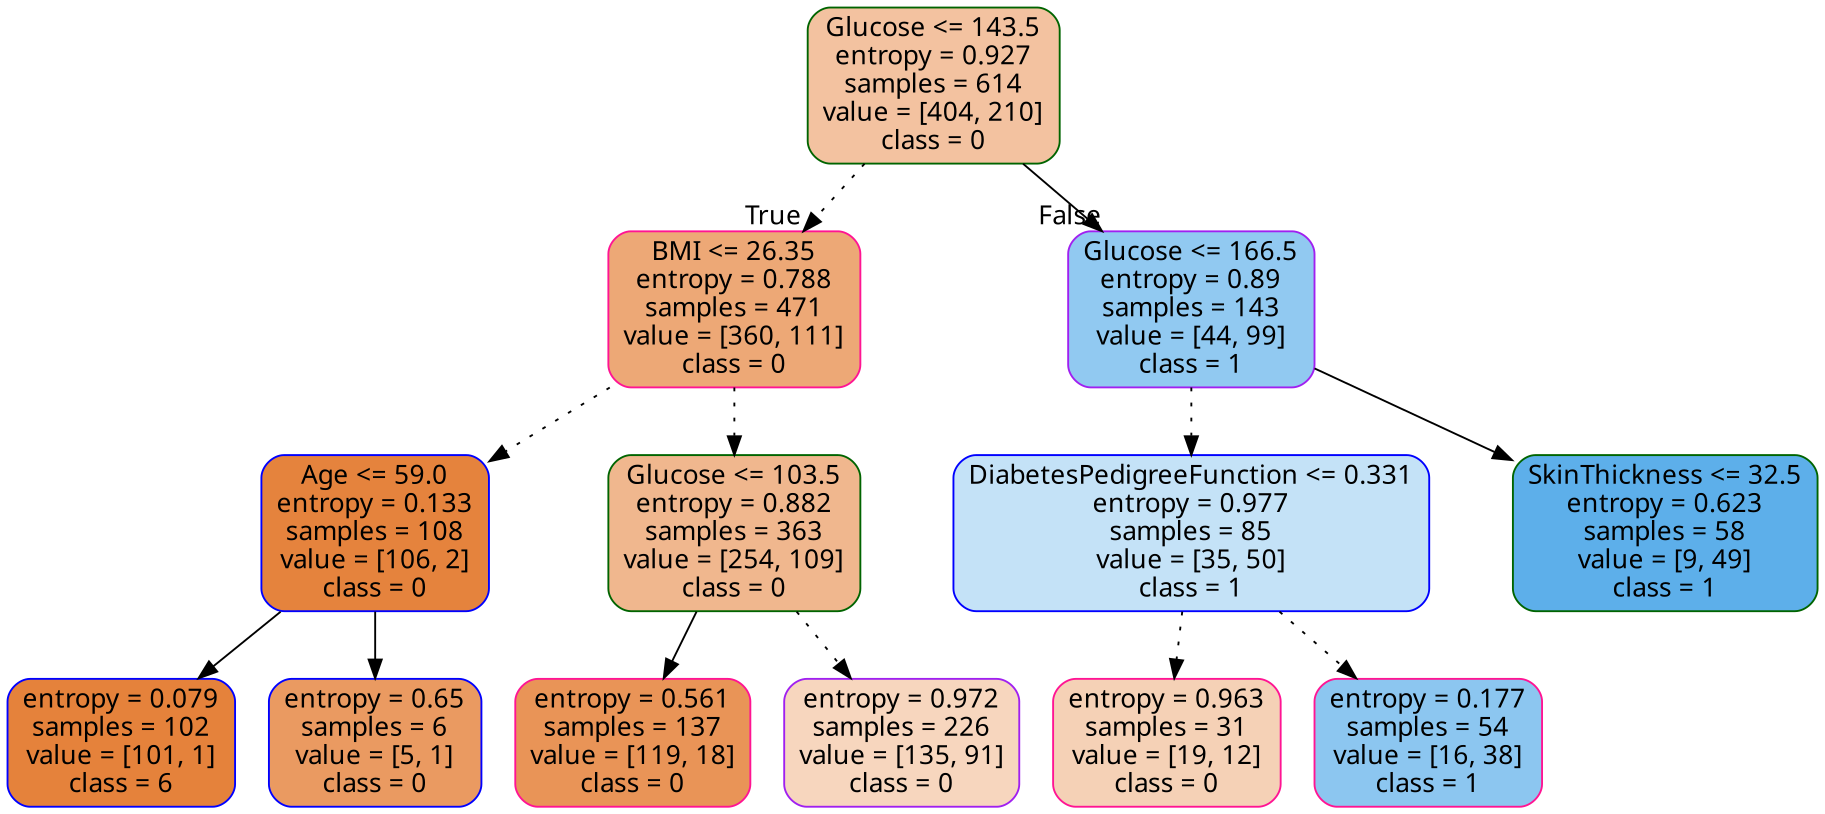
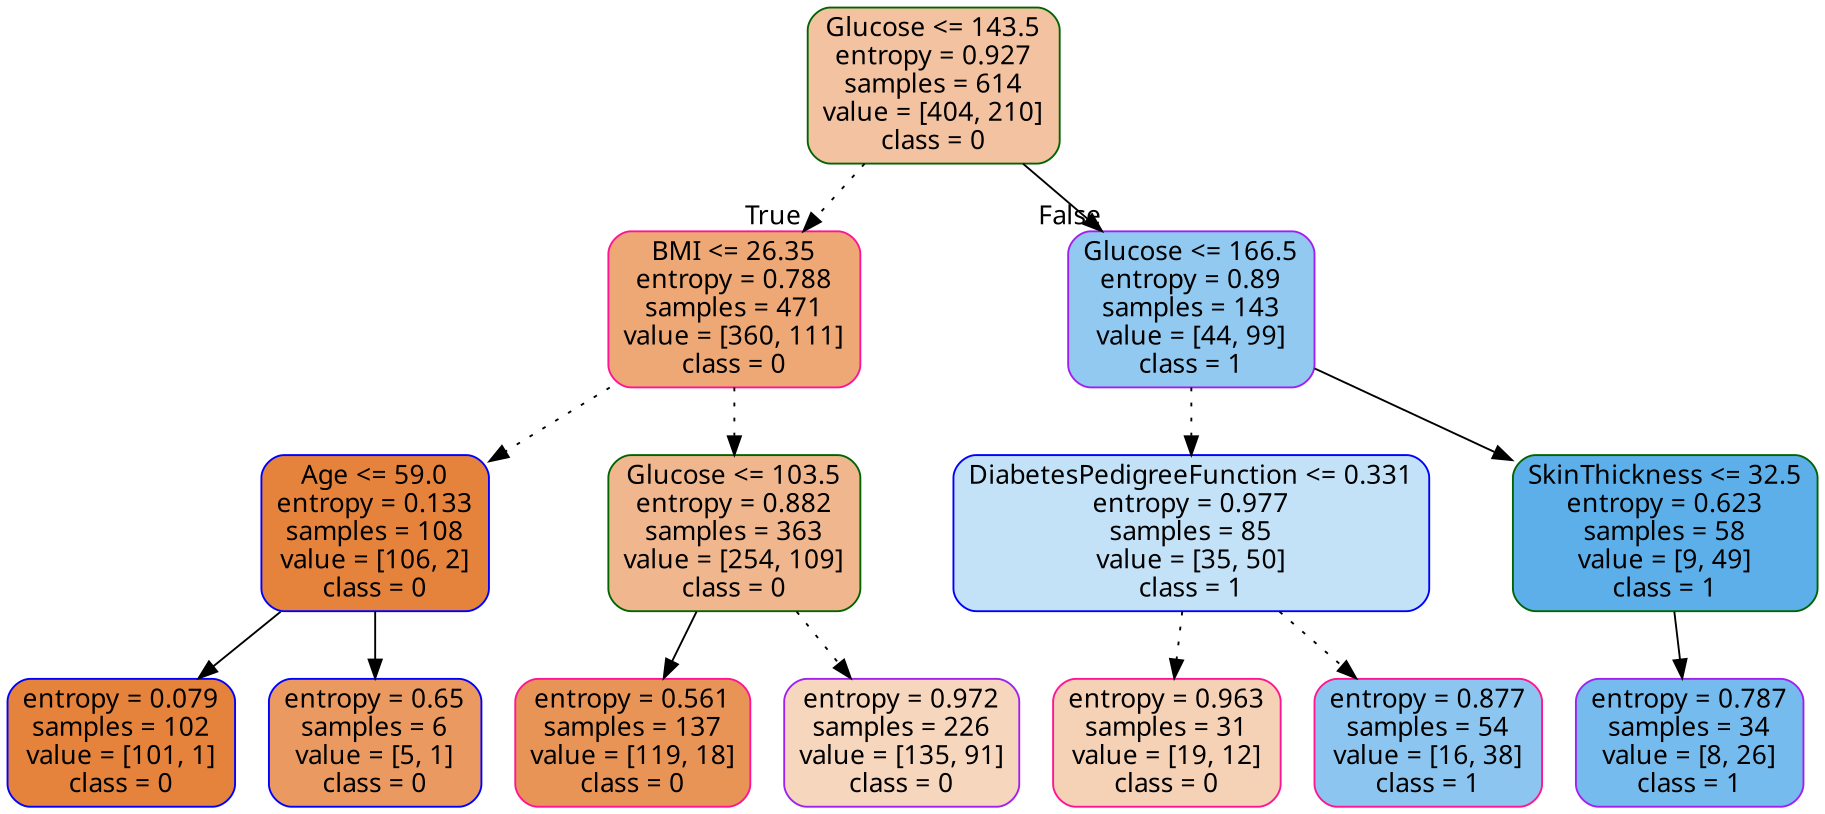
  digraph {
    node [color=deeppink fontname="Malgun Gothic" shape=box style="filled, rounded"]
    edge [fontname="Malgun Gothic" style=dotted]
    n1 [color=darkgreen fillcolor="#f3c2a0" label="Glucose <= 143.5\nentropy = 0.927\nsamples = 614\nvalue = [404, 210]\nclass = 0"]
    n2 [fillcolor="#eda876" label="BMI <= 26.35\nentropy = 0.788\nsamples = 471\nvalue = [360, 111]\nclass = 0"]
    n3 [color=purple fillcolor="#91c9f1" label="Glucose <= 166.5\nentropy = 0.89\nsamples = 143\nvalue = [44, 99]\nclass = 1"]
    n4 [color=blue fillcolor="#e5833d" label="Age <= 59.0\nentropy = 0.133\nsamples = 108\nvalue = [106, 2]\nclass = 0"]
    n5 [color=darkgreen fillcolor="#f0b78e" label="Glucose <= 103.5\nentropy = 0.882\nsamples = 363\nvalue = [254, 109]\nclass = 0"]
    n6 [color=blue fillcolor="#c4e2f7" label="DiabetesPedigreeFunction <= 0.331\nentropy = 0.977\nsamples = 85\nvalue = [35, 50]\nclass = 1"]
    n7 [color=darkgreen fillcolor="#5dafea" label="SkinThickness <= 32.5\nentropy = 0.623\nsamples = 58\nvalue = [9, 49]\nclass = 1"]
-   n8 [color=blue fillcolor="#e5823b" label="entropy = 0.079\nsamples = 102\nvalue = [101, 1]\nclass = 6"]
+   n8 [color=blue fillcolor="#e5823b" label="entropy = 0.079\nsamples = 102\nvalue = [101, 1]\nclass = 0"]
    n9 [color=blue fillcolor="#ea9a61" label="entropy = 0.65\nsamples = 6\nvalue = [5, 1]\nclass = 0"]
    n10 [fillcolor="#e99457" label="entropy = 0.561\nsamples = 137\nvalue = [119, 18]\nclass = 0"]
    n11 [color=purple fillcolor="#f7d6be" label="entropy = 0.972\nsamples = 226\nvalue = [135, 91]\nclass = 0"]
    n12 [fillcolor="#f5d1b6" label="entropy = 0.963\nsamples = 31\nvalue = [19, 12]\nclass = 0"]
-   n13 [fillcolor="#8cc6f0" label="entropy = 0.177\nsamples = 54\nvalue = [16, 38]\nclass = 1"]
+   n13 [fillcolor="#8cc6f0" label="entropy = 0.877\nsamples = 54\nvalue = [16, 38]\nclass = 1"]
+   n14 [color=purple fillcolor="#76bbed" label="entropy = 0.787\nsamples = 34\nvalue = [8, 26]\nclass = 1"]
    n1 -> n2 [headlabel=True labelangle=45 labeldistance=2.5]
    n1 -> n3 [headlabel=False labelangle=-45 labeldistance=2.5 style=solid]
    n2 -> n4
    n2 -> n5
    n3 -> n6
    n3 -> n7 [style=solid]
    n4 -> n8 [style=solid]
    n4 -> n9 [style=solid]
    n5 -> n10 [style=solid]
    n5 -> n11
    n6 -> n12
    n6 -> n13
+   n7 -> n14 [style=solid]
  }
